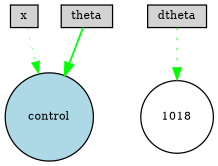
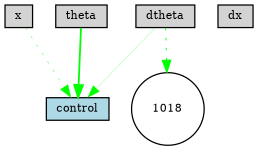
  digraph {
    node [fillcolor=lightgray fontsize=9 shape=box style=filled]
    edge [color=green style=dotted]
    x [height=0.2 width=0.2]
-   control [fillcolor=lightblue height=0.2 shape=circle width=0.2]
+   control [fillcolor=lightblue height=0.2 width=0.2]
+   dx [height=0.2 width=0.2]
    theta [height=0.2 width=0.2]
    dtheta [height=0.2 width=0.2]
    1018 [fillcolor=white height=0.2 shape=circle width=0.2]
    x -> control [penwidth=0.315453171566056]
    theta -> control [penwidth=1.4091781916021946 style=solid]
+   dtheta -> control [penwidth=0.14485945627544716 style=solid]
    dtheta -> 1018 [penwidth=0.7090031335699442]
  }
